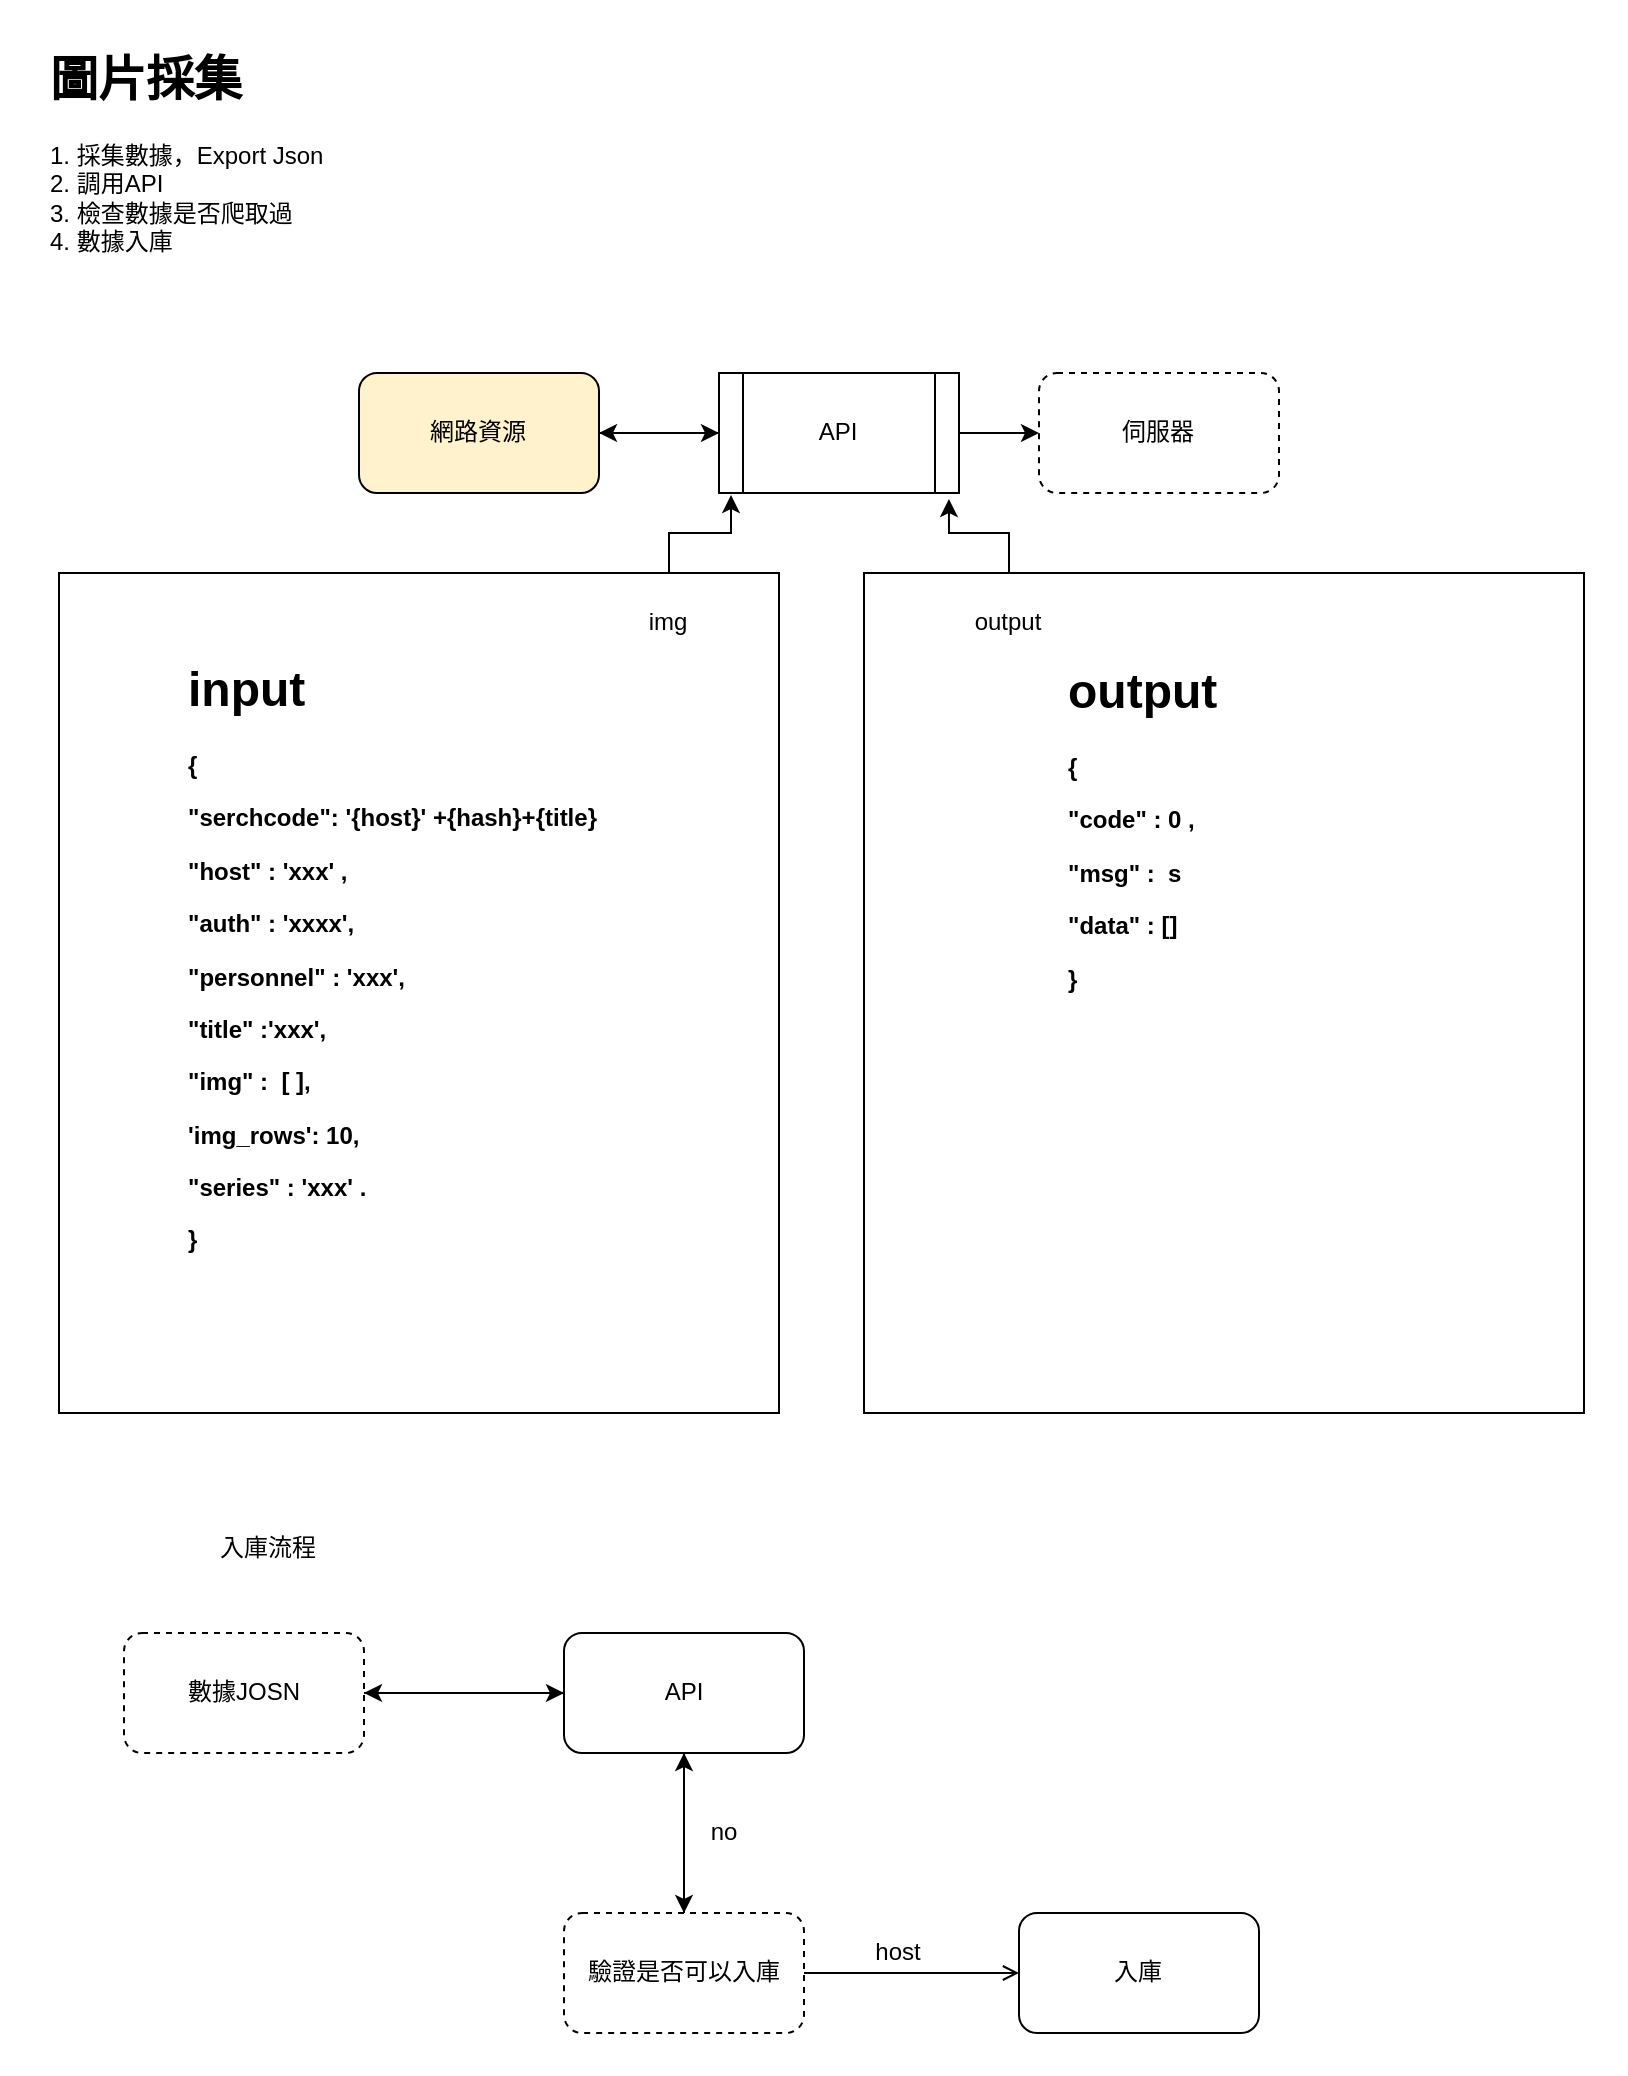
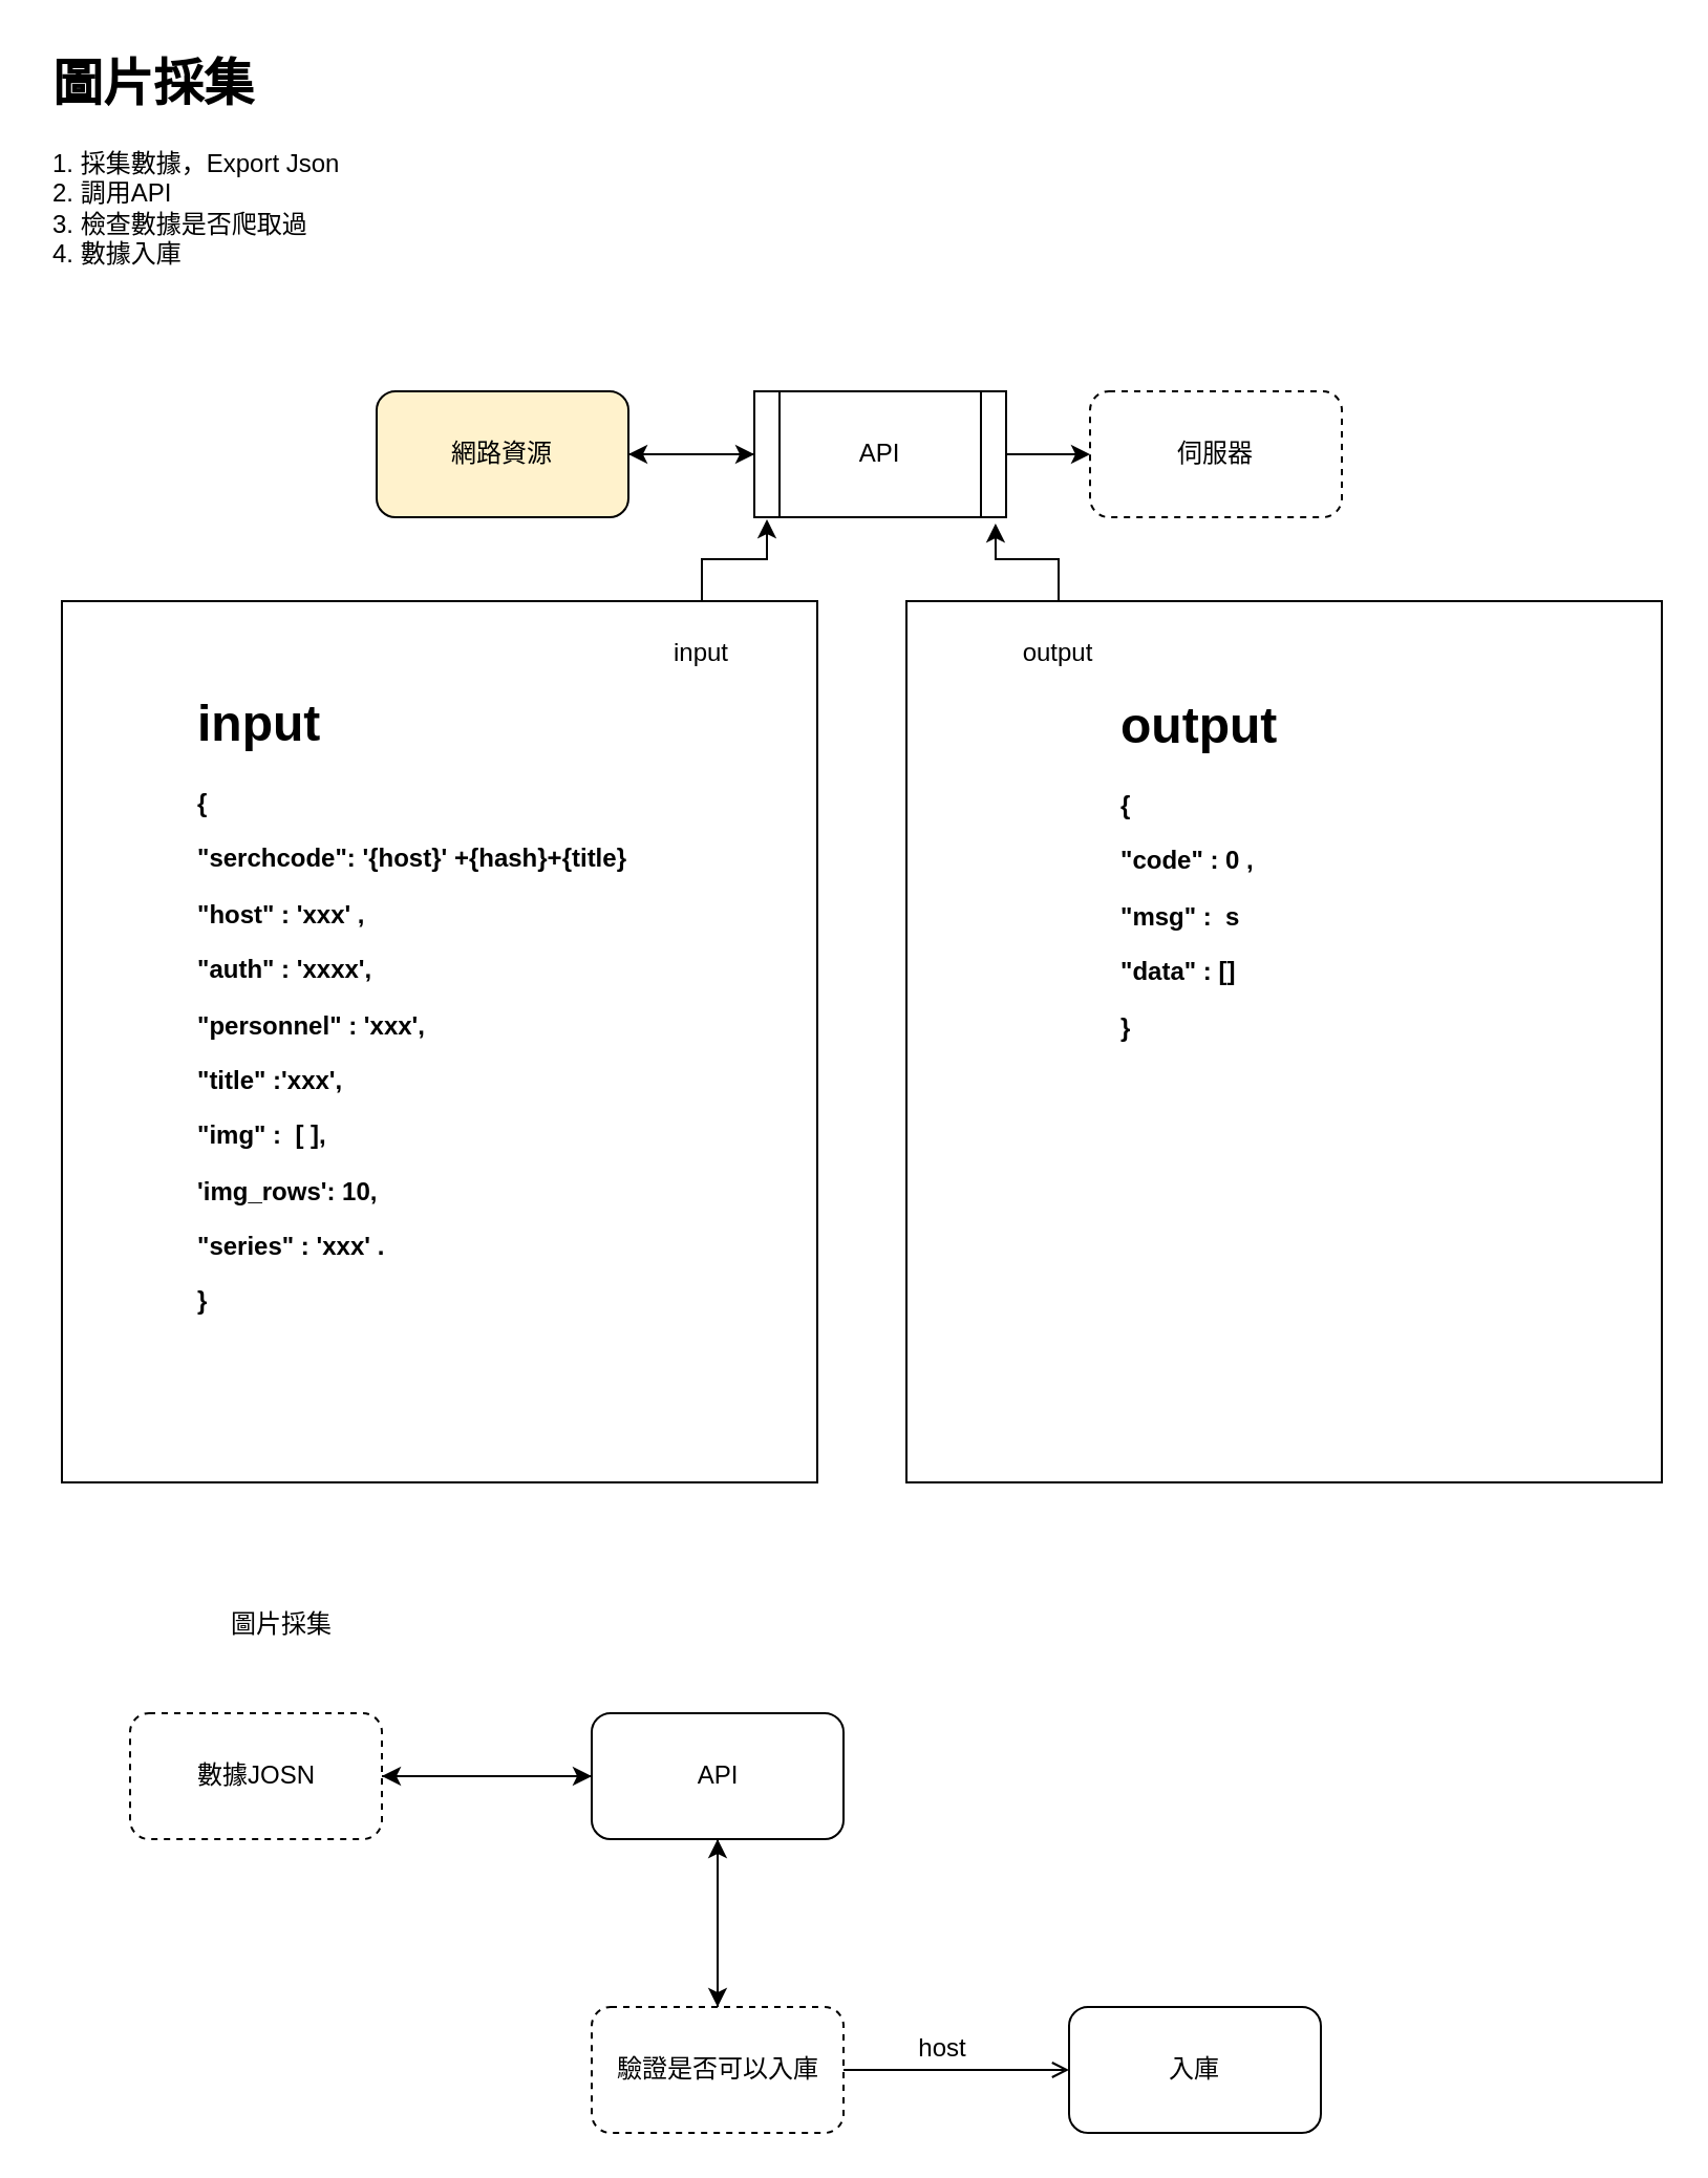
  <mxCell id="0" />
  <mxCell id="1" parent="0" />
  <mxCell id="2" value="&lt;h1&gt;圖片採集&lt;/h1&gt;&lt;div&gt;1. 採集數據，Export Json&lt;/div&gt;&lt;div&gt;2. 調用API&amp;nbsp;&lt;/div&gt;&lt;div&gt;3. 檢查數據是否爬取過&lt;/div&gt;&lt;div&gt;4. 數據入庫&lt;/div&gt;" style="text;html=1;strokeColor=none;fillColor=none;spacing=5;spacingTop=-20;whiteSpace=wrap;overflow=hidden;rounded=0;" parent="1" vertex="1"><mxGeometry x="20" y="20" width="190" height="150" as="geometry" /></mxCell>
  <mxCell id="3" style="edgeStyle=orthogonalEdgeStyle;rounded=0;orthogonalLoop=1;jettySize=auto;html=1;exitX=1;exitY=0.5;exitDx=0;exitDy=0;" parent="1" source="5" target="8" edge="1"><mxGeometry relative="1" as="geometry" /></mxCell>
  <mxCell id="4" style="edgeStyle=orthogonalEdgeStyle;rounded=0;orthogonalLoop=1;jettySize=auto;html=1;exitX=0;exitY=0.5;exitDx=0;exitDy=0;entryX=1;entryY=0.5;entryDx=0;entryDy=0;" parent="1" source="5" target="7" edge="1"><mxGeometry relative="1" as="geometry" /></mxCell>
  <mxCell id="5" value="API" style="shape=process;whiteSpace=wrap;html=1;backgroundOutline=1;" parent="1" vertex="1"><mxGeometry x="359" y="186" width="120" height="60" as="geometry" /></mxCell>
  <mxCell id="6" style="edgeStyle=orthogonalEdgeStyle;rounded=0;orthogonalLoop=1;jettySize=auto;html=1;exitX=1;exitY=0.5;exitDx=0;exitDy=0;" parent="1" source="7" target="5" edge="1"><mxGeometry relative="1" as="geometry" /></mxCell>
  <mxCell id="7" value="網路資源" style="rounded=1;whiteSpace=wrap;html=1;fillColor=#fff2cc;" parent="1" vertex="1"><mxGeometry x="179" y="186" width="120" height="60" as="geometry" /></mxCell>
  <mxCell id="8" value="伺服器" style="rounded=1;whiteSpace=wrap;html=1;dashed=1;" parent="1" vertex="1"><mxGeometry x="519" y="186" width="120" height="60" as="geometry" /></mxCell>
  <mxCell id="9" style="edgeStyle=orthogonalEdgeStyle;rounded=0;orthogonalLoop=1;jettySize=auto;html=1;exitX=0.5;exitY=0;exitDx=0;exitDy=0;entryX=0.05;entryY=1.017;entryDx=0;entryDy=0;entryPerimeter=0;" parent="1" source="10" target="5" edge="1"><mxGeometry relative="1" as="geometry" /></mxCell>
- <mxCell id="10" value="img&lt;br&gt;" style="text;html=1;strokeColor=none;fillColor=none;align=center;verticalAlign=middle;whiteSpace=wrap;rounded=0;" parent="1" vertex="1"><mxGeometry x="279" y="286" width="110" height="50" as="geometry" /></mxCell>
+ <mxCell id="10" value="input&lt;br&gt;" style="text;html=1;strokeColor=none;fillColor=none;align=center;verticalAlign=middle;whiteSpace=wrap;rounded=0;" parent="1" vertex="1"><mxGeometry x="279" y="286" width="110" height="50" as="geometry" /></mxCell>
  <mxCell id="11" style="edgeStyle=orthogonalEdgeStyle;rounded=0;orthogonalLoop=1;jettySize=auto;html=1;exitX=0.5;exitY=0;exitDx=0;exitDy=0;entryX=0.958;entryY=1.05;entryDx=0;entryDy=0;entryPerimeter=0;" parent="1" source="12" target="5" edge="1"><mxGeometry relative="1" as="geometry" /></mxCell>
  <mxCell id="12" value="output&lt;br&gt;" style="text;html=1;strokeColor=none;fillColor=none;align=center;verticalAlign=middle;whiteSpace=wrap;rounded=0;" parent="1" vertex="1"><mxGeometry x="449" y="286" width="110" height="50" as="geometry" /></mxCell>
  <mxCell id="13" value="&lt;h1 style=&quot;text-align: left&quot;&gt;input&lt;/h1&gt;&lt;p style=&quot;text-align: left&quot;&gt;&lt;b&gt;{&lt;/b&gt;&lt;/p&gt;&lt;p style=&quot;text-align: left&quot;&gt;&lt;b&gt;&quot;serchcode&quot;: '{host}' +{hash}+{title}&lt;/b&gt;&lt;/p&gt;&lt;p style=&quot;text-align: left&quot;&gt;&lt;b&gt;&quot;host&quot; : 'xxx' ,&lt;/b&gt;&lt;/p&gt;&lt;p style=&quot;text-align: left&quot;&gt;&lt;b&gt;&quot;auth&quot; : 'xxxx',&lt;/b&gt;&lt;/p&gt;&lt;p style=&quot;text-align: left&quot;&gt;&lt;b&gt;&quot;&lt;span&gt;personnel&lt;/span&gt;&lt;span&gt;&quot; : 'xxx',&lt;/span&gt;&lt;/b&gt;&lt;/p&gt;&lt;p style=&quot;text-align: left&quot;&gt;&lt;b&gt;&quot;title&quot; :'xxx',&lt;/b&gt;&lt;/p&gt;&lt;p style=&quot;text-align: left&quot;&gt;&lt;b&gt;&quot;img&quot; :&amp;nbsp; [ ],&lt;/b&gt;&lt;/p&gt;&lt;p style=&quot;text-align: left&quot;&gt;&lt;b&gt;'img_rows': 10,&lt;/b&gt;&lt;/p&gt;&lt;p style=&quot;text-align: left&quot;&gt;&lt;b&gt;&quot;&lt;span&gt;series&lt;/span&gt;&lt;span&gt;&quot; : 'xxx' .&lt;/span&gt;&lt;/b&gt;&lt;/p&gt;&lt;p style=&quot;text-align: left&quot;&gt;&lt;b&gt;}&lt;/b&gt;&lt;/p&gt;" style="text;html=1;strokeColor=none;fillColor=none;spacing=5;spacingTop=-20;whiteSpace=wrap;overflow=hidden;rounded=0;" parent="1" vertex="1"><mxGeometry x="89" y="325" width="255" height="330" as="geometry" /></mxCell>
  <mxCell id="14" value="&lt;h1&gt;output&lt;/h1&gt;&lt;p&gt;&lt;b&gt;{&lt;/b&gt;&lt;/p&gt;&lt;p&gt;&lt;b&gt;&quot;code&quot; : 0 ,&lt;/b&gt;&lt;/p&gt;&lt;p&gt;&lt;b&gt;&quot;msg&quot; :&amp;nbsp; s&lt;/b&gt;&lt;/p&gt;&lt;p&gt;&lt;b&gt;&quot;data&quot; : []&lt;/b&gt;&lt;/p&gt;&lt;p&gt;&lt;b&gt;}&lt;/b&gt;&lt;/p&gt;" style="text;html=1;strokeColor=none;fillColor=none;spacing=5;spacingTop=-20;whiteSpace=wrap;overflow=hidden;rounded=0;" parent="1" vertex="1"><mxGeometry x="529" y="326" width="165" height="330" as="geometry" /></mxCell>
  <mxCell id="15" value="" style="rounded=0;whiteSpace=wrap;html=1;fillColor=none;" parent="1" vertex="1"><mxGeometry x="29" y="286" width="360" height="420" as="geometry" /></mxCell>
  <mxCell id="16" value="" style="rounded=0;whiteSpace=wrap;html=1;fillColor=none;" parent="1" vertex="1"><mxGeometry x="431.5" y="286" width="360" height="420" as="geometry" /></mxCell>
  <mxCell id="17" style="edgeStyle=orthogonalEdgeStyle;rounded=0;orthogonalLoop=1;jettySize=auto;html=1;exitX=1;exitY=0.5;exitDx=0;exitDy=0;" parent="1" source="18" target="21" edge="1"><mxGeometry relative="1" as="geometry" /></mxCell>
  <mxCell id="18" value="數據JOSN" style="rounded=1;whiteSpace=wrap;html=1;fillColor=none;dashed=1;" parent="1" vertex="1"><mxGeometry x="61.5" y="816" width="120" height="60" as="geometry" /></mxCell>
  <mxCell id="19" style="edgeStyle=orthogonalEdgeStyle;rounded=0;orthogonalLoop=1;jettySize=auto;html=1;exitX=0.5;exitY=1;exitDx=0;exitDy=0;" parent="1" source="21" target="24" edge="1"><mxGeometry relative="1" as="geometry" /></mxCell>
  <mxCell id="20" style="edgeStyle=orthogonalEdgeStyle;rounded=0;orthogonalLoop=1;jettySize=auto;html=1;exitX=0;exitY=0.5;exitDx=0;exitDy=0;entryX=1;entryY=0.5;entryDx=0;entryDy=0;" parent="1" source="21" target="18" edge="1"><mxGeometry relative="1" as="geometry" /></mxCell>
  <mxCell id="21" value="API" style="rounded=1;whiteSpace=wrap;html=1;fillColor=none;" parent="1" vertex="1"><mxGeometry x="281.5" y="816" width="120" height="60" as="geometry" /></mxCell>
  <mxCell id="22" style="edgeStyle=orthogonalEdgeStyle;rounded=0;orthogonalLoop=1;jettySize=auto;html=1;exitX=0.5;exitY=0;exitDx=0;exitDy=0;entryX=0.5;entryY=1;entryDx=0;entryDy=0;" parent="1" source="24" target="21" edge="1"><mxGeometry relative="1" as="geometry" /></mxCell>
  <mxCell id="23" style="edgeStyle=orthogonalEdgeStyle;rounded=0;orthogonalLoop=1;jettySize=auto;html=1;exitX=1;exitY=0.5;exitDx=0;exitDy=0;endArrow=open;" parent="1" source="24" target="25" edge="1"><mxGeometry relative="1" as="geometry" /></mxCell>
  <mxCell id="24" value="驗證是否可以入庫" style="rounded=1;whiteSpace=wrap;html=1;fillColor=none;dashed=1;" parent="1" vertex="1"><mxGeometry x="281.5" y="956" width="120" height="60" as="geometry" /></mxCell>
  <mxCell id="25" value="入庫" style="rounded=1;whiteSpace=wrap;html=1;fillColor=none;" parent="1" vertex="1"><mxGeometry x="509" y="956" width="120" height="60" as="geometry" /></mxCell>
  <mxCell id="26" value="host" style="text;html=1;strokeColor=none;fillColor=none;align=center;verticalAlign=middle;whiteSpace=wrap;rounded=0;" parent="1" vertex="1"><mxGeometry x="429" y="966" width="40" height="20" as="geometry" /></mxCell>
- <mxCell id="27" value="no" style="text;html=1;strokeColor=none;fillColor=none;align=center;verticalAlign=middle;whiteSpace=wrap;rounded=0;" parent="1" vertex="1"><mxGeometry x="341.5" y="906" width="40" height="20" as="geometry" /></mxCell>
- <mxCell id="28" value="入庫流程" style="text;html=1;strokeColor=none;fillColor=none;align=center;verticalAlign=middle;whiteSpace=wrap;rounded=0;" parent="1" vertex="1"><mxGeometry x="29" y="751" width="210" height="45" as="geometry" /></mxCell>
+ <mxCell id="28" value="圖片採集" style="text;html=1;strokeColor=none;fillColor=none;align=center;verticalAlign=middle;whiteSpace=wrap;rounded=0;" parent="1" vertex="1"><mxGeometry x="29" y="751" width="210" height="45" as="geometry" /></mxCell>
